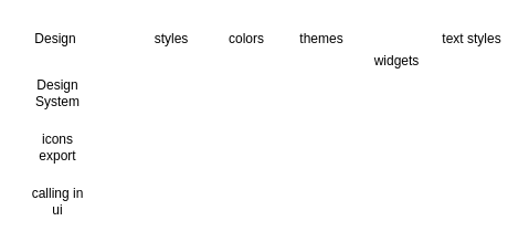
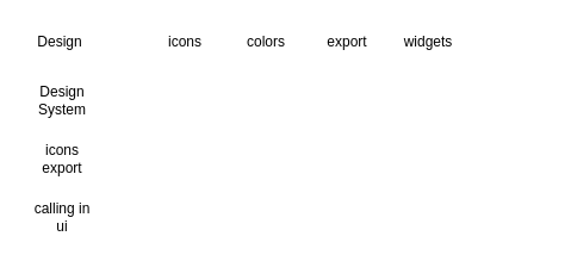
  <mxCell id="0" />
  <mxCell id="1" parent="0" />
  <mxCell id="2" value="Design" style="text;html=1;strokeColor=none;fillColor=none;align=center;verticalAlign=middle;whiteSpace=wrap;rounded=0;" vertex="1" parent="1"><mxGeometry x="20" y="20" width="60" height="30" as="geometry" /></mxCell>
  <mxCell id="3" value="Design System" style="text;html=1;strokeColor=none;fillColor=none;align=center;verticalAlign=middle;whiteSpace=wrap;rounded=0;" vertex="1" parent="1"><mxGeometry x="22" y="69" width="60" height="30" as="geometry" /></mxCell>
  <mxCell id="4" value="icons export" style="text;html=1;strokeColor=none;fillColor=none;align=center;verticalAlign=middle;whiteSpace=wrap;rounded=0;" vertex="1" parent="1"><mxGeometry x="22" y="118" width="60" height="30" as="geometry" /></mxCell>
  <mxCell id="5" value="calling in ui" style="text;html=1;strokeColor=none;fillColor=none;align=center;verticalAlign=middle;whiteSpace=wrap;rounded=0;" vertex="1" parent="1"><mxGeometry x="22" y="167" width="60" height="30" as="geometry" /></mxCell>
- <mxCell id="6" value="styles" style="text;html=1;strokeColor=none;fillColor=none;align=center;verticalAlign=middle;whiteSpace=wrap;rounded=0;" vertex="1" parent="1"><mxGeometry x="125" y="20" width="60" height="30" as="geometry" /></mxCell>
+ <mxCell id="6" value="icons" style="text;html=1;strokeColor=none;fillColor=none;align=center;verticalAlign=middle;whiteSpace=wrap;rounded=0;" vertex="1" parent="1"><mxGeometry x="125" y="20" width="60" height="30" as="geometry" /></mxCell>
  <mxCell id="7" value="colors" style="text;html=1;strokeColor=none;fillColor=none;align=center;verticalAlign=middle;whiteSpace=wrap;rounded=0;" vertex="1" parent="1"><mxGeometry x="193" y="20" width="60" height="30" as="geometry" /></mxCell>
- <mxCell id="8" value="themes" style="text;html=1;strokeColor=none;fillColor=none;align=center;verticalAlign=middle;whiteSpace=wrap;rounded=0;" vertex="1" parent="1"><mxGeometry x="261" y="20" width="60" height="30" as="geometry" /></mxCell>
- <mxCell id="9" value="widgets" style="text;html=1;strokeColor=none;fillColor=none;align=center;verticalAlign=middle;whiteSpace=wrap;rounded=0;" vertex="1" parent="1"><mxGeometry x="329" y="40" width="60" height="30" as="geometry" /></mxCell>
- <mxCell id="10" value="text styles" style="text;html=1;strokeColor=none;fillColor=none;align=center;verticalAlign=middle;whiteSpace=wrap;rounded=0;" vertex="1" parent="1"><mxGeometry x="397" y="20" width="60" height="30" as="geometry" /></mxCell>
+ <mxCell id="8" value="export" style="text;html=1;strokeColor=none;fillColor=none;align=center;verticalAlign=middle;whiteSpace=wrap;rounded=0;" vertex="1" parent="1"><mxGeometry x="261" y="20" width="60" height="30" as="geometry" /></mxCell>
+ <mxCell id="9" value="widgets" style="text;html=1;strokeColor=none;fillColor=none;align=center;verticalAlign=middle;whiteSpace=wrap;rounded=0;" vertex="1" parent="1"><mxGeometry x="329" y="20" width="60" height="30" as="geometry" /></mxCell>
